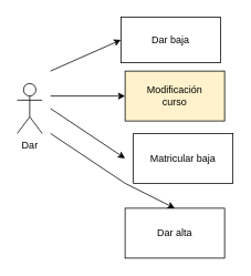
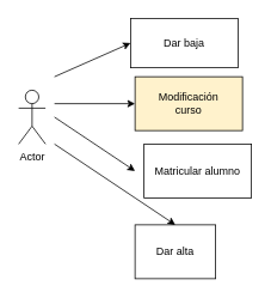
  <mxCell id="0" />
  <mxCell id="1" parent="0" />
- <mxCell id="2" value="Dar" style="shape=umlActor;verticalLabelPosition=bottom;verticalAlign=top;html=1;outlineConnect=0;" vertex="1" parent="1"><mxGeometry x="20" y="100" width="30" height="60" as="geometry" /></mxCell>
+ <mxCell id="2" value="Actor" style="shape=umlActor;verticalLabelPosition=bottom;verticalAlign=top;html=1;outlineConnect=0;" vertex="1" parent="1"><mxGeometry x="20" y="100" width="30" height="60" as="geometry" /></mxCell>
  <mxCell id="3" value="" style="endArrow=classic;html=1;rounded=0;entryX=0;entryY=0.5;entryDx=0;entryDy=0;" edge="1" parent="1" target="8"><mxGeometry width="50" height="50" relative="1" as="geometry"><mxPoint x="60" y="85" as="sourcePoint" /><mxPoint x="110" y="35" as="targetPoint" /></mxGeometry></mxCell>
  <mxCell id="4" value="" style="endArrow=classic;html=1;rounded=0;" edge="1" parent="1"><mxGeometry width="50" height="50" relative="1" as="geometry"><mxPoint x="60" y="130" as="sourcePoint" /><mxPoint x="150" y="190" as="targetPoint" /></mxGeometry></mxCell>
  <mxCell id="5" value="" style="endArrow=classic;html=1;rounded=0;" edge="1" parent="1"><mxGeometry width="50" height="50" relative="1" as="geometry"><mxPoint x="60" y="115" as="sourcePoint" /><mxPoint x="150" y="115" as="targetPoint" /></mxGeometry></mxCell>
  <mxCell id="6" value="Modificación&lt;br&gt;curso" style="rounded=0;whiteSpace=wrap;html=1;fillColor=#fff2cc;" vertex="1" parent="1"><mxGeometry x="150" y="85" width="120" height="60" as="geometry" /></mxCell>
- <mxCell id="7" value="Matricular baja" style="rounded=0;whiteSpace=wrap;html=1;" vertex="1" parent="1"><mxGeometry x="160" y="160" width="120" height="60" as="geometry" /></mxCell>
+ <mxCell id="7" value="Matricular alumno" style="rounded=0;whiteSpace=wrap;html=1;" vertex="1" parent="1"><mxGeometry x="160" y="160" width="120" height="60" as="geometry" /></mxCell>
  <mxCell id="8" value="Dar baja&lt;br&gt;" style="rounded=0;whiteSpace=wrap;html=1;" vertex="1" parent="1"><mxGeometry x="145" y="20" width="120" height="55" as="geometry" /></mxCell>
- <mxCell id="9" value="Dar alta&lt;br&gt;" style="rounded=0;whiteSpace=wrap;html=1;" vertex="1" parent="1"><mxGeometry x="150" y="250" width="120" height="60" as="geometry" /></mxCell>
+ <mxCell id="9" value="Dar alta&lt;br&gt;" style="rounded=0;whiteSpace=wrap;html=1;" vertex="1" parent="1"><mxGeometry x="150" y="250" width="90" height="60" as="geometry" /></mxCell>
  <mxCell id="10" value="" style="endArrow=classic;html=1;rounded=0;entryX=0.5;entryY=0;entryDx=0;entryDy=0;" edge="1" parent="1" target="9"><mxGeometry width="50" height="50" relative="1" as="geometry"><mxPoint x="60" y="160" as="sourcePoint" /><mxPoint x="140" y="240" as="targetPoint" /><Array as="points"><mxPoint x="150" y="220" /></Array></mxGeometry></mxCell>
